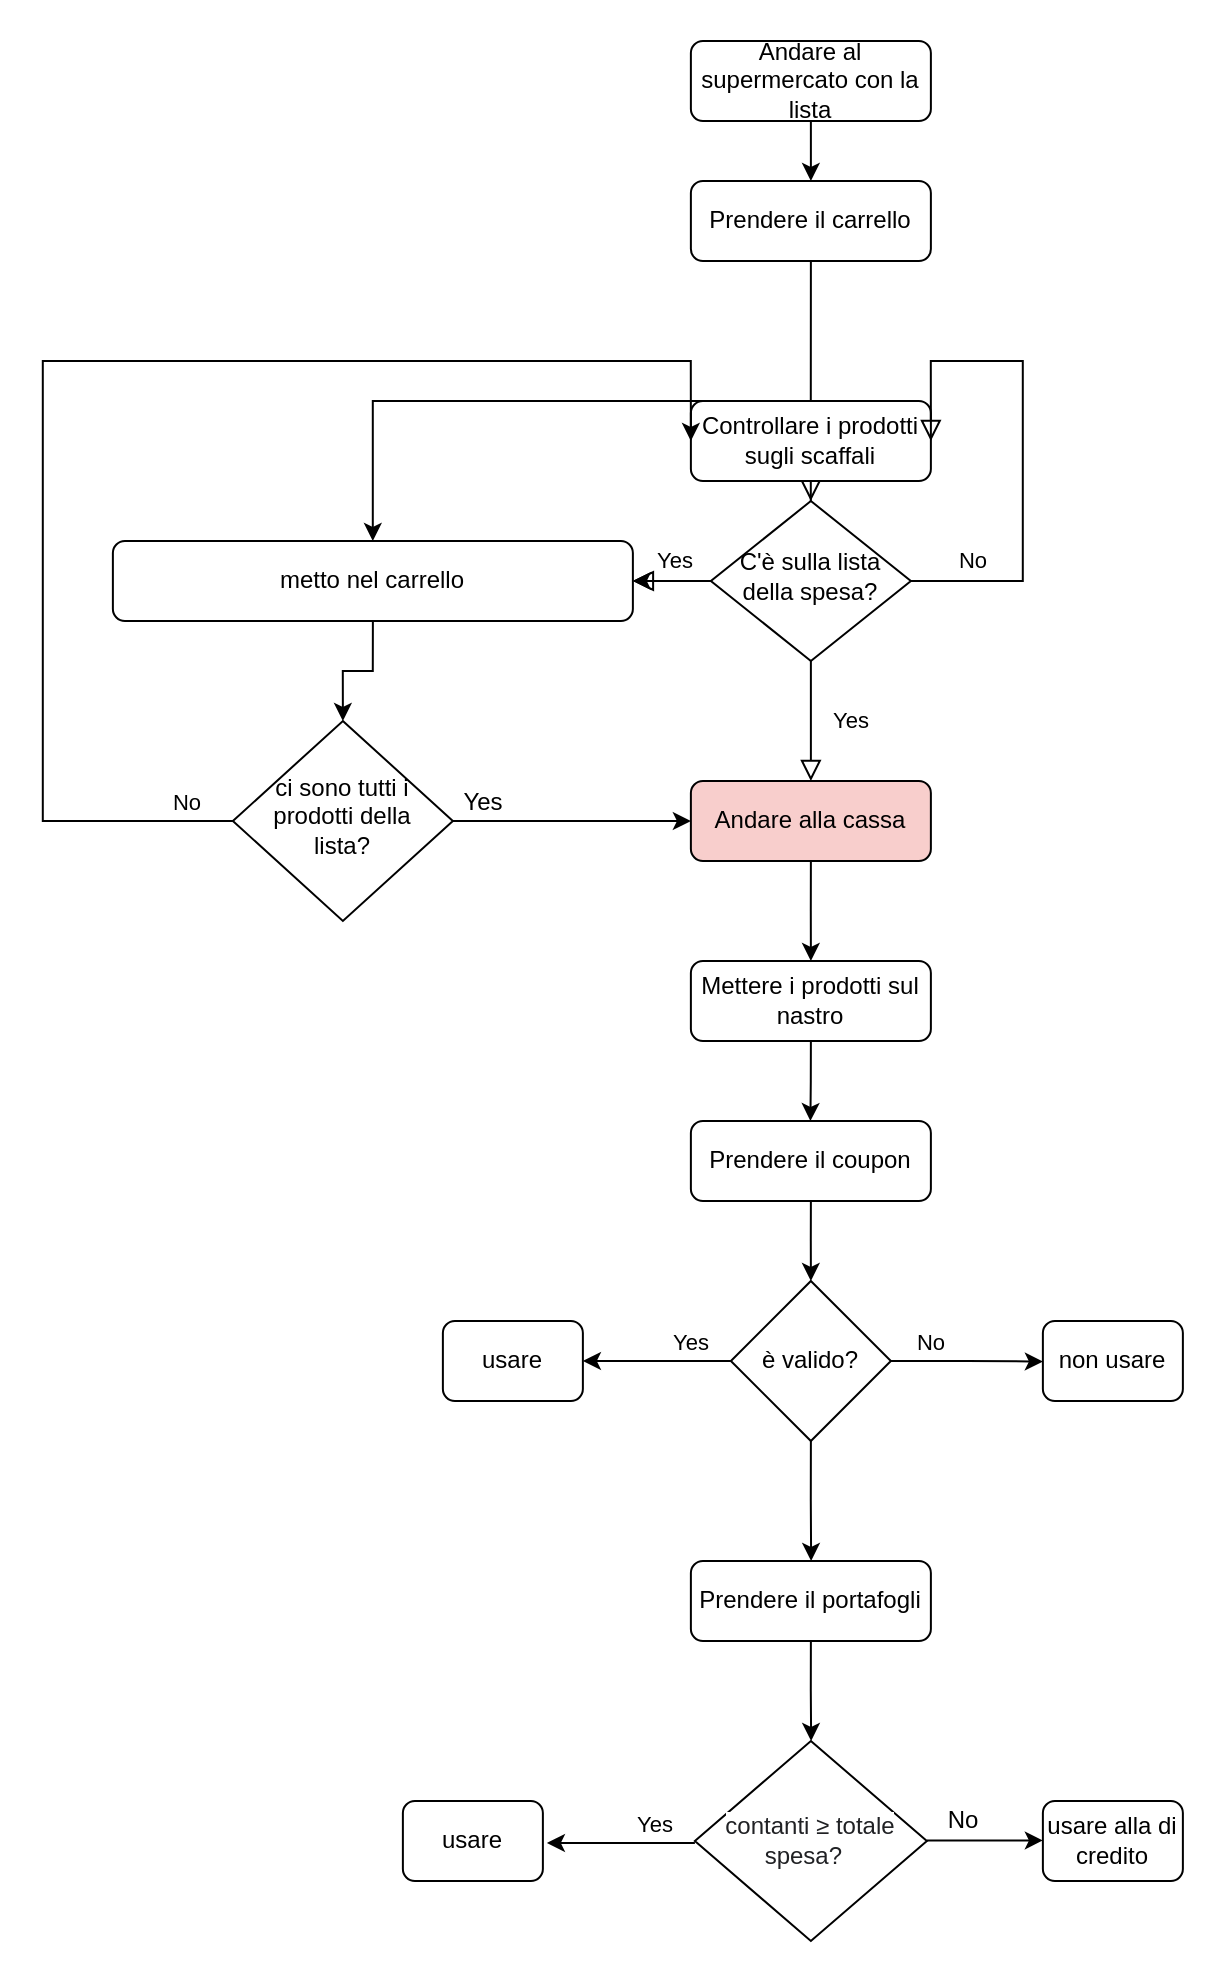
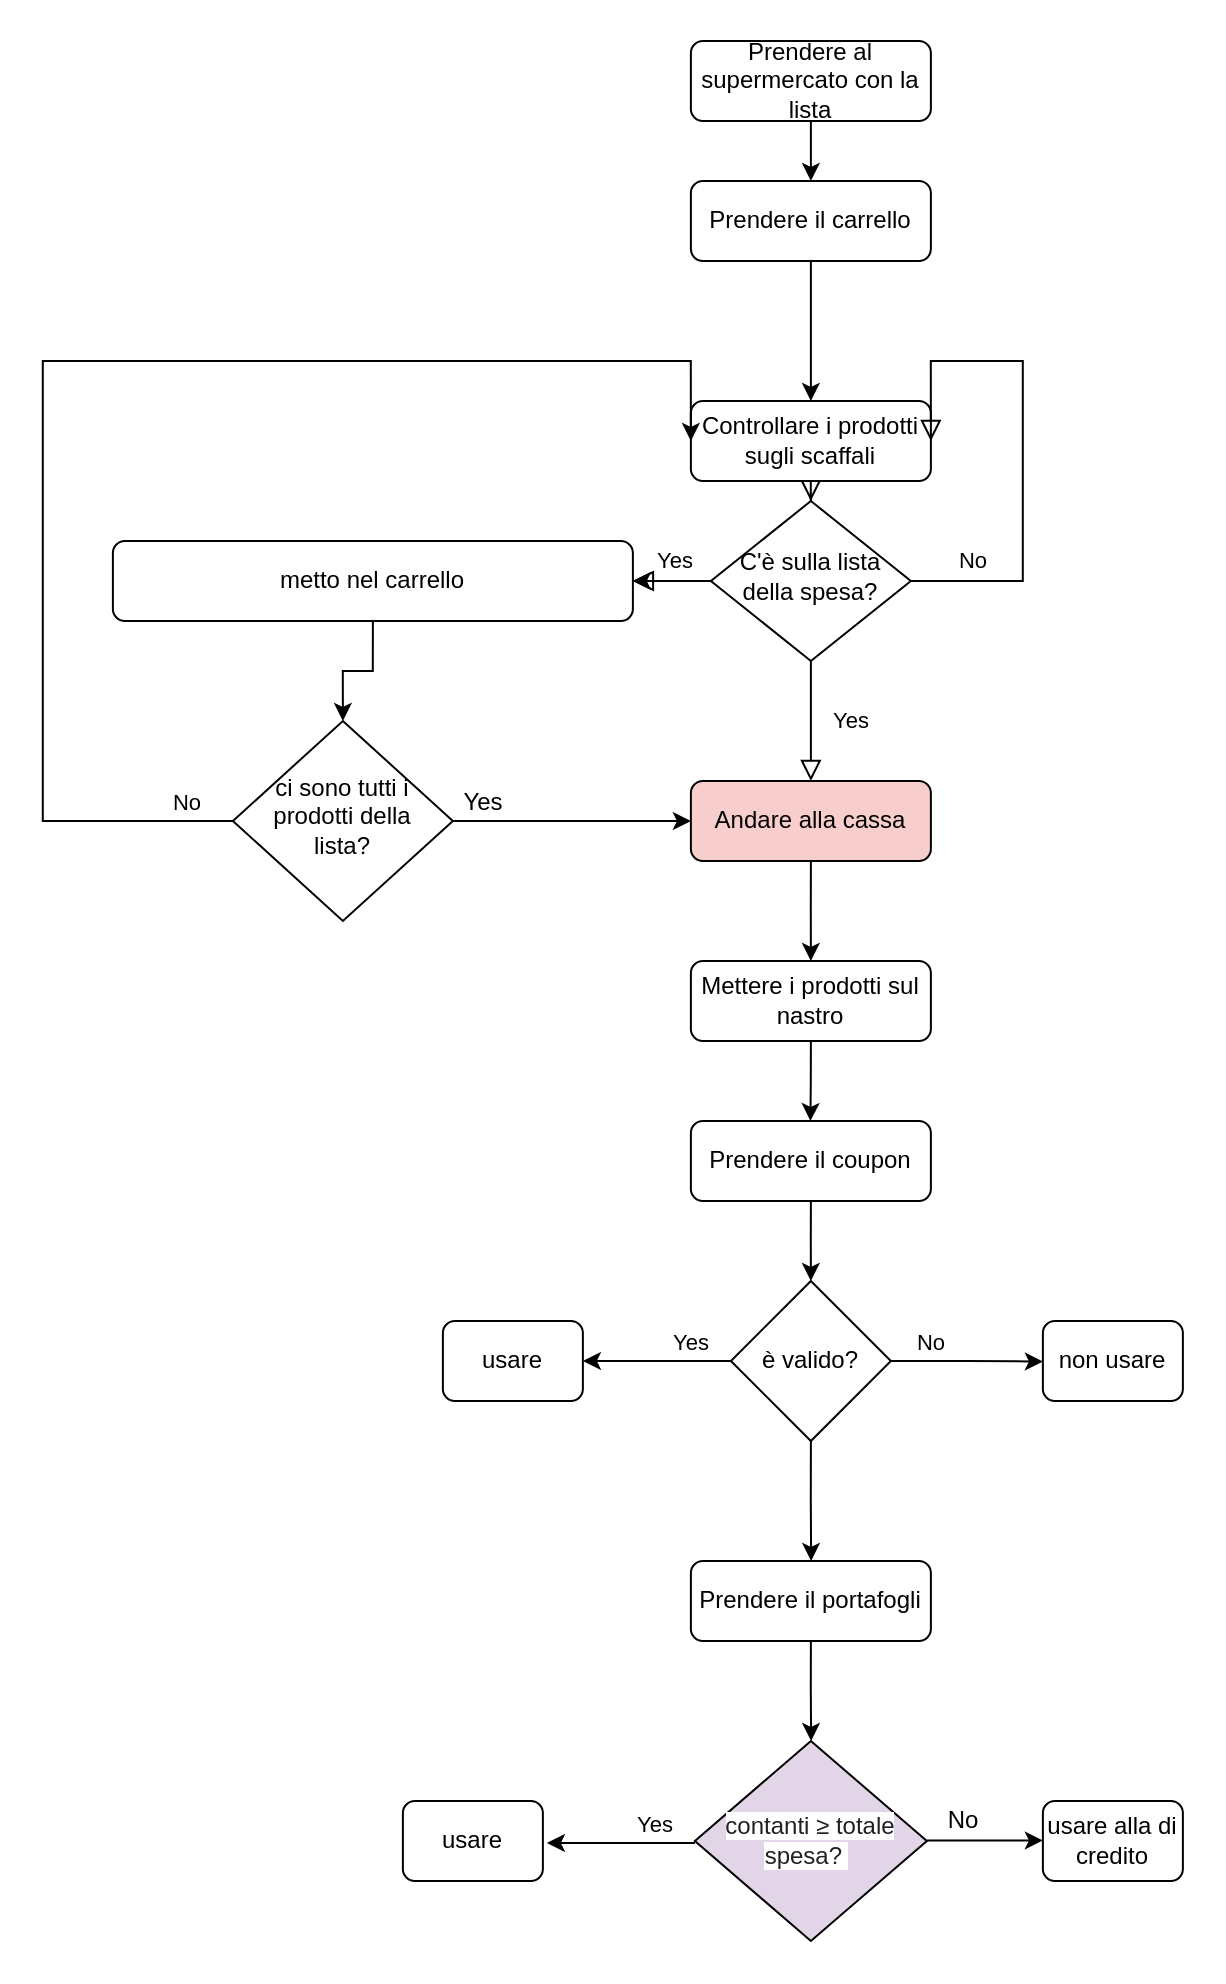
  <mxCell id="0" />
  <mxCell id="1" parent="0" />
  <mxCell id="2" value="" style="rounded=0;html=1;jettySize=auto;orthogonalLoop=1;fontSize=11;endArrow=block;endFill=0;endSize=8;strokeWidth=1;shadow=0;labelBackgroundColor=none;edgeStyle=orthogonalEdgeStyle;" parent="1" source="3" target="8" edge="1"><mxGeometry relative="1" as="geometry" /></mxCell>
  <mxCell id="3" value="Controllare i prodotti sugli scaffali" style="rounded=1;whiteSpace=wrap;html=1;fontSize=12;glass=0;strokeWidth=1;shadow=0;" parent="1" vertex="1"><mxGeometry x="344.94" y="200" width="120" height="40" as="geometry" /></mxCell>
  <mxCell id="4" value="Yes" style="rounded=0;html=1;jettySize=auto;orthogonalLoop=1;fontSize=11;endArrow=block;endFill=0;endSize=8;strokeWidth=1;shadow=0;labelBackgroundColor=none;edgeStyle=orthogonalEdgeStyle;entryX=0.5;entryY=0;entryDx=0;entryDy=0;" parent="1" source="8" target="16" edge="1"><mxGeometry y="20" relative="1" as="geometry"><mxPoint as="offset" /><mxPoint x="404.94" y="370" as="targetPoint" /></mxGeometry></mxCell>
  <mxCell id="5" value="No" style="edgeStyle=orthogonalEdgeStyle;rounded=0;html=1;jettySize=auto;orthogonalLoop=1;fontSize=11;endArrow=block;endFill=0;endSize=8;strokeWidth=1;shadow=0;labelBackgroundColor=none;entryX=1;entryY=0.5;entryDx=0;entryDy=0;" parent="1" source="8" target="3" edge="1"><mxGeometry x="-0.755" y="10" relative="1" as="geometry"><mxPoint as="offset" /><mxPoint x="504.94" y="290" as="targetPoint" /><Array as="points"><mxPoint x="510.94" y="290" /><mxPoint x="510.94" y="180" /></Array></mxGeometry></mxCell>
  <mxCell id="6" style="edgeStyle=orthogonalEdgeStyle;rounded=0;orthogonalLoop=1;jettySize=auto;html=1;entryX=1;entryY=0.5;entryDx=0;entryDy=0;" edge="1" parent="1" source="8" target="14"><mxGeometry relative="1" as="geometry" /></mxCell>
  <mxCell id="7" value="Yes" style="edgeStyle=orthogonalEdgeStyle;rounded=0;orthogonalLoop=1;jettySize=auto;html=1;labelBackgroundColor=none;endArrow=block;endFill=0;endSize=8;strokeWidth=1;shadow=0;" edge="1" parent="1" source="8" target="14"><mxGeometry x="-0.111" y="-10" relative="1" as="geometry"><mxPoint as="offset" /></mxGeometry></mxCell>
  <mxCell id="8" value="C'è sulla&amp;nbsp;lista della spesa?" style="rhombus;whiteSpace=wrap;html=1;shadow=0;fontFamily=Helvetica;fontSize=12;align=center;strokeWidth=1;spacing=6;spacingTop=-4;" parent="1" vertex="1"><mxGeometry x="354.94" y="250" width="100" height="80" as="geometry" /></mxCell>
- <mxCell id="9" style="edgeStyle=orthogonalEdgeStyle;rounded=0;sketch=0;orthogonalLoop=1;jettySize=auto;html=1;exitX=0.5;exitY=1;exitDx=0;exitDy=0;strokeColor=default;fontFamily=Helvetica;fontSize=12;" edge="1" parent="1" source="10" target="14"><mxGeometry relative="1" as="geometry" /></mxCell>
+ <mxCell id="9" style="edgeStyle=orthogonalEdgeStyle;rounded=0;sketch=0;orthogonalLoop=1;jettySize=auto;html=1;exitX=0.5;exitY=1;exitDx=0;exitDy=0;entryX=0.5;entryY=0;entryDx=0;entryDy=0;strokeColor=default;fontFamily=Helvetica;fontSize=12;" edge="1" parent="1" source="10" target="3"><mxGeometry relative="1" as="geometry" /></mxCell>
  <mxCell id="10" value="Prendere il carrello" style="rounded=1;whiteSpace=wrap;html=1;fontSize=12;glass=0;strokeWidth=1;shadow=0;" vertex="1" parent="1"><mxGeometry x="344.94" y="90" width="120" height="40" as="geometry" /></mxCell>
  <mxCell id="11" style="edgeStyle=orthogonalEdgeStyle;rounded=0;sketch=0;orthogonalLoop=1;jettySize=auto;html=1;exitX=0.5;exitY=1;exitDx=0;exitDy=0;entryX=0.5;entryY=0;entryDx=0;entryDy=0;strokeColor=default;fontFamily=Helvetica;fontSize=12;" edge="1" parent="1" source="12" target="10"><mxGeometry relative="1" as="geometry" /></mxCell>
- <mxCell id="12" value="Andare al supermercato con la lista" style="rounded=1;whiteSpace=wrap;html=1;fontSize=12;glass=0;strokeWidth=1;shadow=0;" vertex="1" parent="1"><mxGeometry x="344.94" y="20" width="120" height="40" as="geometry" /></mxCell>
+ <mxCell id="12" value="Prendere al supermercato con la lista" style="rounded=1;whiteSpace=wrap;html=1;fontSize=12;glass=0;strokeWidth=1;shadow=0;" vertex="1" parent="1"><mxGeometry x="344.94" y="20" width="120" height="40" as="geometry" /></mxCell>
  <mxCell id="13" style="edgeStyle=orthogonalEdgeStyle;rounded=0;sketch=0;orthogonalLoop=1;jettySize=auto;html=1;exitX=0.5;exitY=1;exitDx=0;exitDy=0;strokeColor=default;entryX=0.5;entryY=0;entryDx=0;entryDy=0;" edge="1" parent="1" source="14" target="21"><mxGeometry relative="1" as="geometry"><mxPoint x="240.94" y="360" as="targetPoint" /></mxGeometry></mxCell>
  <mxCell id="14" value="metto nel carrello" style="rounded=1;whiteSpace=wrap;html=1;fontSize=12;glass=0;strokeWidth=1;shadow=0;" vertex="1" parent="1"><mxGeometry x="55.94" y="270" width="260" height="40" as="geometry" /></mxCell>
  <mxCell id="15" style="edgeStyle=orthogonalEdgeStyle;rounded=0;sketch=0;orthogonalLoop=1;jettySize=auto;html=1;exitX=0.5;exitY=1;exitDx=0;exitDy=0;strokeColor=default;" edge="1" parent="1" source="16"><mxGeometry relative="1" as="geometry"><mxPoint x="404.94" y="480" as="targetPoint" /></mxGeometry></mxCell>
  <mxCell id="16" value="Andare alla cassa" style="rounded=1;whiteSpace=wrap;html=1;fontSize=12;glass=0;strokeWidth=1;shadow=0;fillColor=#f8cecc;" vertex="1" parent="1"><mxGeometry x="344.94" y="390" width="120" height="40" as="geometry" /></mxCell>
  <mxCell id="17" style="edgeStyle=orthogonalEdgeStyle;rounded=0;sketch=0;orthogonalLoop=1;jettySize=auto;html=1;exitX=0;exitY=0.5;exitDx=0;exitDy=0;entryX=0;entryY=0.5;entryDx=0;entryDy=0;strokeColor=default;" edge="1" parent="1" source="21" target="3"><mxGeometry relative="1" as="geometry"><Array as="points"><mxPoint x="20.94" y="410" /><mxPoint x="20.94" y="180" /></Array></mxGeometry></mxCell>
  <mxCell id="18" value="No" style="edgeLabel;html=1;align=center;verticalAlign=middle;resizable=0;points=[];" vertex="1" connectable="0" parent="17"><mxGeometry x="-0.933" y="-1" relative="1" as="geometry"><mxPoint y="-9" as="offset" /></mxGeometry></mxCell>
  <mxCell id="19" style="edgeStyle=orthogonalEdgeStyle;rounded=0;sketch=0;orthogonalLoop=1;jettySize=auto;html=1;exitX=1;exitY=0.5;exitDx=0;exitDy=0;entryX=0;entryY=0.5;entryDx=0;entryDy=0;strokeColor=default;" edge="1" parent="1" source="21" target="16"><mxGeometry relative="1" as="geometry" /></mxCell>
  <mxCell id="20" value="Yes" style="edgeLabel;html=1;align=center;verticalAlign=middle;resizable=0;points=[];fontSize=12;fontFamily=Helvetica;" vertex="1" connectable="0" parent="19"><mxGeometry x="-0.869" y="-1" relative="1" as="geometry"><mxPoint x="7" y="-11" as="offset" /></mxGeometry></mxCell>
  <mxCell id="21" value="ci sono tutti i prodotti della lista?" style="rhombus;whiteSpace=wrap;html=1;shadow=0;fontFamily=Helvetica;fontSize=12;align=center;strokeWidth=1;spacing=6;spacingTop=-4;" vertex="1" parent="1"><mxGeometry x="115.94" y="360" width="110" height="100" as="geometry" /></mxCell>
  <mxCell id="22" style="edgeStyle=orthogonalEdgeStyle;rounded=0;sketch=0;orthogonalLoop=1;jettySize=auto;html=1;exitX=0.5;exitY=1;exitDx=0;exitDy=0;strokeColor=default;" edge="1" parent="1" source="23"><mxGeometry relative="1" as="geometry"><mxPoint x="404.709" y="560" as="targetPoint" /></mxGeometry></mxCell>
  <mxCell id="23" value="Mettere i prodotti sul nastro" style="rounded=1;whiteSpace=wrap;html=1;fontSize=12;glass=0;strokeWidth=1;shadow=0;" vertex="1" parent="1"><mxGeometry x="344.94" y="480" width="120" height="40" as="geometry" /></mxCell>
  <mxCell id="24" style="edgeStyle=orthogonalEdgeStyle;rounded=0;sketch=0;orthogonalLoop=1;jettySize=auto;html=1;exitX=0.5;exitY=1;exitDx=0;exitDy=0;strokeColor=default;" edge="1" parent="1" source="25"><mxGeometry relative="1" as="geometry"><mxPoint x="404.94" y="640" as="targetPoint" /></mxGeometry></mxCell>
  <mxCell id="25" value="Prendere il coupon" style="rounded=1;whiteSpace=wrap;html=1;fontSize=12;glass=0;strokeWidth=1;shadow=0;" vertex="1" parent="1"><mxGeometry x="344.94" y="560" width="120" height="40" as="geometry" /></mxCell>
  <mxCell id="26" style="edgeStyle=orthogonalEdgeStyle;rounded=0;sketch=0;orthogonalLoop=1;jettySize=auto;html=1;strokeColor=default;" edge="1" parent="1" source="31"><mxGeometry relative="1" as="geometry"><mxPoint x="290.94" y="680" as="targetPoint" /><Array as="points"><mxPoint x="340.94" y="680" /><mxPoint x="340.94" y="680" /></Array></mxGeometry></mxCell>
  <mxCell id="27" value="Yes" style="edgeLabel;html=1;align=center;verticalAlign=middle;resizable=0;points=[];" vertex="1" connectable="0" parent="26"><mxGeometry x="-0.735" y="1" relative="1" as="geometry"><mxPoint x="-10" y="-11" as="offset" /></mxGeometry></mxCell>
  <mxCell id="28" style="edgeStyle=orthogonalEdgeStyle;rounded=0;sketch=0;orthogonalLoop=1;jettySize=auto;html=1;exitX=1;exitY=0.5;exitDx=0;exitDy=0;strokeColor=default;" edge="1" parent="1" source="31"><mxGeometry relative="1" as="geometry"><mxPoint x="520.94" y="680.263" as="targetPoint" /></mxGeometry></mxCell>
  <mxCell id="29" value="No" style="edgeLabel;html=1;align=center;verticalAlign=middle;resizable=0;points=[];" vertex="1" connectable="0" parent="28"><mxGeometry x="-0.807" relative="1" as="geometry"><mxPoint x="13" y="-10" as="offset" /></mxGeometry></mxCell>
  <mxCell id="30" style="edgeStyle=orthogonalEdgeStyle;rounded=0;sketch=0;orthogonalLoop=1;jettySize=auto;html=1;exitX=0.5;exitY=1;exitDx=0;exitDy=0;strokeColor=default;" edge="1" parent="1" source="31"><mxGeometry relative="1" as="geometry"><mxPoint x="405.07" y="780" as="targetPoint" /></mxGeometry></mxCell>
  <mxCell id="31" value="è valido?" style="rhombus;whiteSpace=wrap;html=1;" vertex="1" parent="1"><mxGeometry x="364.94" y="640" width="80" height="80" as="geometry" /></mxCell>
  <mxCell id="32" value="usare" style="rounded=1;whiteSpace=wrap;html=1;fontSize=12;glass=0;strokeWidth=1;shadow=0;" vertex="1" parent="1"><mxGeometry x="220.94" y="660" width="70" height="40" as="geometry" /></mxCell>
  <mxCell id="33" value="non usare" style="rounded=1;whiteSpace=wrap;html=1;fontSize=12;glass=0;strokeWidth=1;shadow=0;" vertex="1" parent="1"><mxGeometry x="520.94" y="660" width="70" height="40" as="geometry" /></mxCell>
  <mxCell id="34" style="edgeStyle=orthogonalEdgeStyle;rounded=0;sketch=0;orthogonalLoop=1;jettySize=auto;html=1;exitX=0.5;exitY=1;exitDx=0;exitDy=0;strokeColor=default;" edge="1" parent="1" source="35"><mxGeometry relative="1" as="geometry"><mxPoint x="405.07" y="870" as="targetPoint" /></mxGeometry></mxCell>
  <mxCell id="35" value="Prendere il portafogli" style="rounded=1;whiteSpace=wrap;html=1;fontSize=12;glass=0;strokeWidth=1;shadow=0;" vertex="1" parent="1"><mxGeometry x="344.94" y="780" width="120" height="40" as="geometry" /></mxCell>
  <mxCell id="36" style="edgeStyle=orthogonalEdgeStyle;rounded=0;sketch=0;orthogonalLoop=1;jettySize=auto;html=1;exitX=1;exitY=0.5;exitDx=0;exitDy=0;strokeColor=default;fontFamily=Helvetica;fontSize=12;" edge="1" parent="1"><mxGeometry relative="1" as="geometry"><mxPoint x="520.94" y="919.739" as="targetPoint" /><mxPoint x="462.94" y="920" as="sourcePoint" /><Array as="points"><mxPoint x="521" y="920" /></Array></mxGeometry></mxCell>
  <mxCell id="37" value="No" style="edgeLabel;html=1;align=center;verticalAlign=middle;resizable=0;points=[];fontSize=12;fontFamily=Helvetica;" vertex="1" connectable="0" parent="36"><mxGeometry x="-0.806" y="1" relative="1" as="geometry"><mxPoint x="12" y="-9" as="offset" /></mxGeometry></mxCell>
- <mxCell id="38" value="&lt;span style=&quot;color: rgb(32, 33, 36); text-align: start; background-color: rgb(255, 255, 255);&quot;&gt;contanti ≥ totale spesa?&amp;nbsp;&lt;/span&gt;&amp;nbsp;" style="rhombus;whiteSpace=wrap;html=1;fontFamily=Helvetica;fontSize=12;" vertex="1" parent="1"><mxGeometry x="346.94" y="870" width="116" height="100" as="geometry" /></mxCell>
+ <mxCell id="38" value="&lt;span style=&quot;color: rgb(32, 33, 36); text-align: start; background-color: rgb(255, 255, 255);&quot;&gt;contanti ≥ totale spesa?&amp;nbsp;&lt;/span&gt;&amp;nbsp;" style="rhombus;whiteSpace=wrap;html=1;fontFamily=Helvetica;fontSize=12;fillColor=#e1d5e7;" vertex="1" parent="1"><mxGeometry x="346.94" y="870" width="116" height="100" as="geometry" /></mxCell>
  <mxCell id="39" style="edgeStyle=orthogonalEdgeStyle;rounded=0;sketch=0;orthogonalLoop=1;jettySize=auto;html=1;strokeColor=default;" edge="1" parent="1"><mxGeometry relative="1" as="geometry"><mxPoint x="272.94" y="921" as="targetPoint" /><mxPoint x="346.94" y="921" as="sourcePoint" /><Array as="points"><mxPoint x="322.94" y="921" /><mxPoint x="322.94" y="921" /></Array></mxGeometry></mxCell>
  <mxCell id="40" value="Yes" style="edgeLabel;html=1;align=center;verticalAlign=middle;resizable=0;points=[];" vertex="1" connectable="0" parent="39"><mxGeometry x="-0.735" y="1" relative="1" as="geometry"><mxPoint x="-10" y="-11" as="offset" /></mxGeometry></mxCell>
  <mxCell id="41" value="usare" style="rounded=1;whiteSpace=wrap;html=1;fontSize=12;glass=0;strokeWidth=1;shadow=0;" vertex="1" parent="1"><mxGeometry x="200.94" y="900" width="70" height="40" as="geometry" /></mxCell>
  <mxCell id="42" value="usare alla di credito" style="rounded=1;whiteSpace=wrap;html=1;fontSize=12;glass=0;strokeWidth=1;shadow=0;" vertex="1" parent="1"><mxGeometry x="520.94" y="900" width="70" height="40" as="geometry" /></mxCell>
